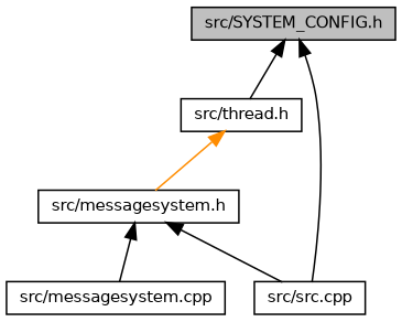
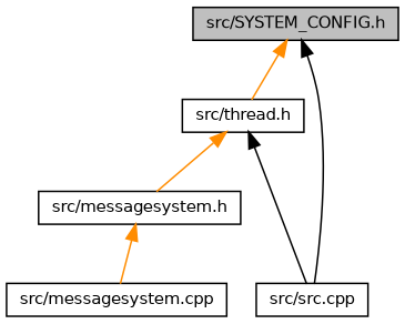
  digraph {
    node [color=black fillcolor=white fontname=Helvetica fontsize=10 shape=record style=filled]
    edge [color=black dir=back fontname=Helvetica fontsize=10 labelfontname=Helvetica labelfontsize=10 style=solid]
    n1 [fillcolor=grey75 fontcolor=black height=0.2 label="src/SYSTEM_CONFIG.h" width=0.4]
    n2 [height=0.2 label="src/thread.h" width=0.4]
    n3 [height=0.2 label="src/src.cpp" width=0.4]
    n4 [height=0.2 label="src/messagesystem.h" width=0.4]
    n5 [height=0.2 label="src/messagesystem.cpp" width=0.4]
-   n1 -> n2
+   n1 -> n2 [color=darkorange]
    n1 -> n3
-   n4 -> n3
+   n2 -> n3
    n2 -> n4 [color=darkorange]
-   n4 -> n5
+   n4 -> n5 [color=darkorange]
  }
